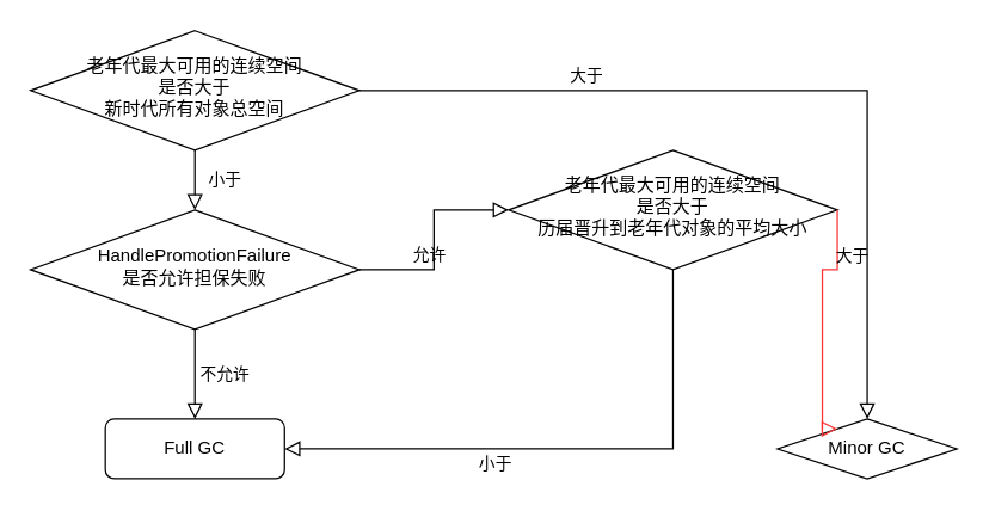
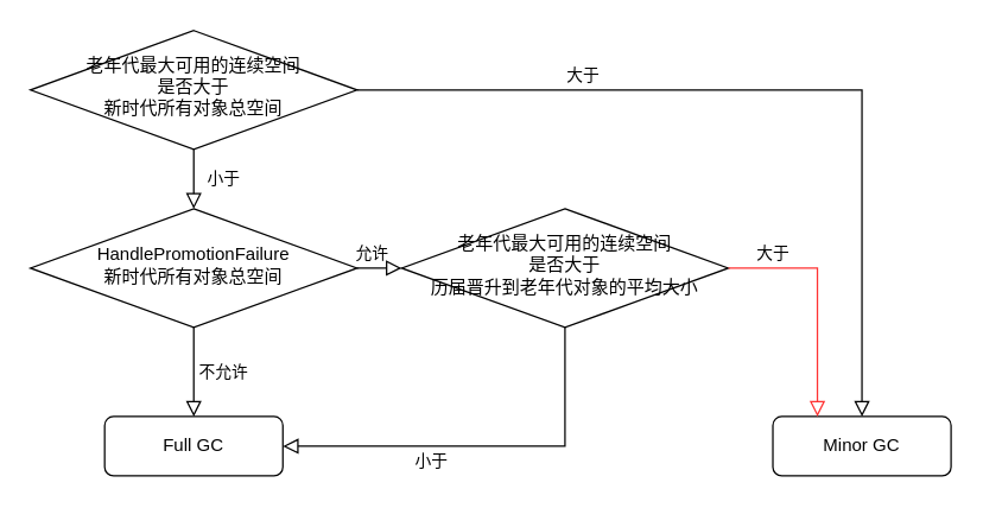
  <mxCell id="0" />
  <mxCell id="1" parent="0" />
  <mxCell id="2" value="小于" style="rounded=0;html=1;jettySize=auto;orthogonalLoop=1;fontSize=11;endArrow=block;endFill=0;endSize=8;strokeWidth=1;shadow=0;labelBackgroundColor=none;edgeStyle=orthogonalEdgeStyle;" parent="1" source="4" target="6" edge="1"><mxGeometry y="20" relative="1" as="geometry"><mxPoint as="offset" /></mxGeometry></mxCell>
  <mxCell id="3" value="大于" style="edgeStyle=orthogonalEdgeStyle;rounded=0;html=1;jettySize=auto;orthogonalLoop=1;fontSize=11;endArrow=block;endFill=0;endSize=8;strokeWidth=1;shadow=0;labelBackgroundColor=none;entryX=0.5;entryY=0;entryDx=0;entryDy=0;" parent="1" source="4" target="8" edge="1"><mxGeometry x="-0.458" y="10" relative="1" as="geometry"><mxPoint as="offset" /><mxPoint x="430" y="60" as="targetPoint" /><Array as="points"><mxPoint x="580" y="60" /></Array></mxGeometry></mxCell>
  <mxCell id="4" value="老年代最大可用的连续空间&lt;br&gt;是否大于&lt;br&gt;新时代所有对象总空间" style="rhombus;whiteSpace=wrap;html=1;shadow=0;fontFamily=Helvetica;fontSize=12;align=center;strokeWidth=1;spacing=6;spacingTop=-4;" parent="1" vertex="1"><mxGeometry x="20" y="20" width="220" height="80" as="geometry" /></mxCell>
  <mxCell id="5" value="不允许" style="rounded=0;html=1;jettySize=auto;orthogonalLoop=1;fontSize=11;endArrow=block;endFill=0;endSize=8;strokeWidth=1;shadow=0;labelBackgroundColor=none;edgeStyle=orthogonalEdgeStyle;" parent="1" source="6" target="7" edge="1"><mxGeometry y="20" relative="1" as="geometry"><mxPoint as="offset" /></mxGeometry></mxCell>
- <mxCell id="6" value="HandlePromotionFailure&lt;br&gt;是否允许担保失败" style="rhombus;whiteSpace=wrap;html=1;shadow=0;fontFamily=Helvetica;fontSize=12;align=center;strokeWidth=1;spacing=6;spacingTop=-4;" parent="1" vertex="1"><mxGeometry x="20" y="140" width="220" height="80" as="geometry" /></mxCell>
+ <mxCell id="6" value="HandlePromotionFailure&lt;br&gt;新时代所有对象总空间" style="rhombus;whiteSpace=wrap;html=1;shadow=0;fontFamily=Helvetica;fontSize=12;align=center;strokeWidth=1;spacing=6;spacingTop=-4;" parent="1" vertex="1"><mxGeometry x="20" y="140" width="220" height="80" as="geometry" /></mxCell>
  <mxCell id="7" value="Full GC" style="rounded=1;whiteSpace=wrap;html=1;fontSize=12;glass=0;strokeWidth=1;shadow=0;" parent="1" vertex="1"><mxGeometry x="70" y="280" width="120" height="40" as="geometry" /></mxCell>
- <mxCell id="8" value="Minor GC" style="rhombus;whiteSpace=wrap;html=1;fontSize=12;glass=0;strokeWidth=1;shadow=0;" parent="1" vertex="1"><mxGeometry x="520" y="280" width="120" height="40" as="geometry" /></mxCell>
+ <mxCell id="8" value="Minor GC" style="rounded=1;whiteSpace=wrap;html=1;fontSize=12;glass=0;strokeWidth=1;shadow=0;" parent="1" vertex="1"><mxGeometry x="520" y="280" width="120" height="40" as="geometry" /></mxCell>
  <mxCell id="9" value="允许" style="rounded=0;html=1;jettySize=auto;orthogonalLoop=1;fontSize=11;endArrow=block;endFill=0;endSize=8;strokeWidth=1;shadow=0;labelBackgroundColor=none;edgeStyle=orthogonalEdgeStyle;exitX=1;exitY=0.5;exitDx=0;exitDy=0;entryX=0;entryY=0.5;entryDx=0;entryDy=0;" parent="1" source="6" target="10" edge="1"><mxGeometry x="-0.333" y="10" relative="1" as="geometry"><mxPoint as="offset" /><mxPoint x="140" y="230" as="sourcePoint" /><mxPoint x="280" y="180" as="targetPoint" /></mxGeometry></mxCell>
- <mxCell id="10" value="老年代最大可用的连续空间&lt;br&gt;是否大于&lt;br&gt;历届晋升到老年代对象的平均大小" style="rhombus;whiteSpace=wrap;html=1;shadow=0;fontFamily=Helvetica;fontSize=12;align=center;strokeWidth=1;spacing=6;spacingTop=-4;" vertex="1" parent="1"><mxGeometry x="340" y="100" width="220" height="80" as="geometry" /></mxCell>
+ <mxCell id="10" value="老年代最大可用的连续空间&lt;br&gt;是否大于&lt;br&gt;历届晋升到老年代对象的平均大小" style="rhombus;whiteSpace=wrap;html=1;shadow=0;fontFamily=Helvetica;fontSize=12;align=center;strokeWidth=1;spacing=6;spacingTop=-4;" vertex="1" parent="1"><mxGeometry x="270" y="140" width="220" height="80" as="geometry" /></mxCell>
  <mxCell id="11" value="小于" style="rounded=0;html=1;jettySize=auto;orthogonalLoop=1;fontSize=11;endArrow=block;endFill=0;endSize=8;strokeWidth=1;shadow=0;labelBackgroundColor=none;edgeStyle=orthogonalEdgeStyle;entryX=1;entryY=0.5;entryDx=0;entryDy=0;exitX=0.5;exitY=1;exitDx=0;exitDy=0;" edge="1" parent="1" source="10" target="7"><mxGeometry x="0.259" y="10" relative="1" as="geometry"><mxPoint as="offset" /><mxPoint x="140" y="110" as="sourcePoint" /><mxPoint x="140" y="150" as="targetPoint" /></mxGeometry></mxCell>
  <mxCell id="12" value="大于" style="edgeStyle=orthogonalEdgeStyle;rounded=0;html=1;jettySize=auto;orthogonalLoop=1;fontSize=11;endArrow=block;endFill=0;endSize=8;strokeWidth=1;shadow=0;labelBackgroundColor=none;entryX=0.25;entryY=0;entryDx=0;entryDy=0;exitX=1;exitY=0.5;exitDx=0;exitDy=0;fillColor=#f8cecc;strokeColor=#FF3333;" edge="1" parent="1" source="10" target="8"><mxGeometry x="-0.625" y="10" relative="1" as="geometry"><mxPoint as="offset" /><mxPoint x="590" y="290" as="targetPoint" /><Array as="points"><mxPoint x="550" y="180" /></Array><mxPoint x="250" y="70" as="sourcePoint" /></mxGeometry></mxCell>
